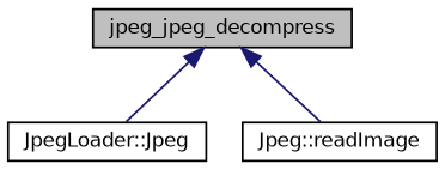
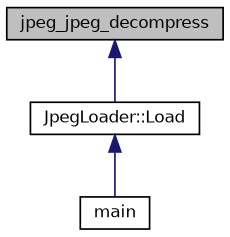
  digraph {
    rankdir=TB
    node [color=black fontname=Helvetica fontsize=10 shape=record]
    edge [color=midnightblue dir=back fontname=Helvetica fontsize=10 labelfontname=Helvetica labelfontsize=10 style=solid]
    n1 [fillcolor=grey75 fontcolor=black height=0.2 label=jpeg_jpeg_decompress style=filled width=0.4]
-   n2 [height=0.2 label="JpegLoader::Jpeg" width=0.4]
-   n3 [height=0.2 label="Jpeg::readImage" width=0.4]
+   n2 [height=0.2 label="JpegLoader::Load" width=0.4]
+   n4 [height=0.2 label=main width=0.4]
    n1 -> n2
-   n1 -> n3
+   n2 -> n4
  }
